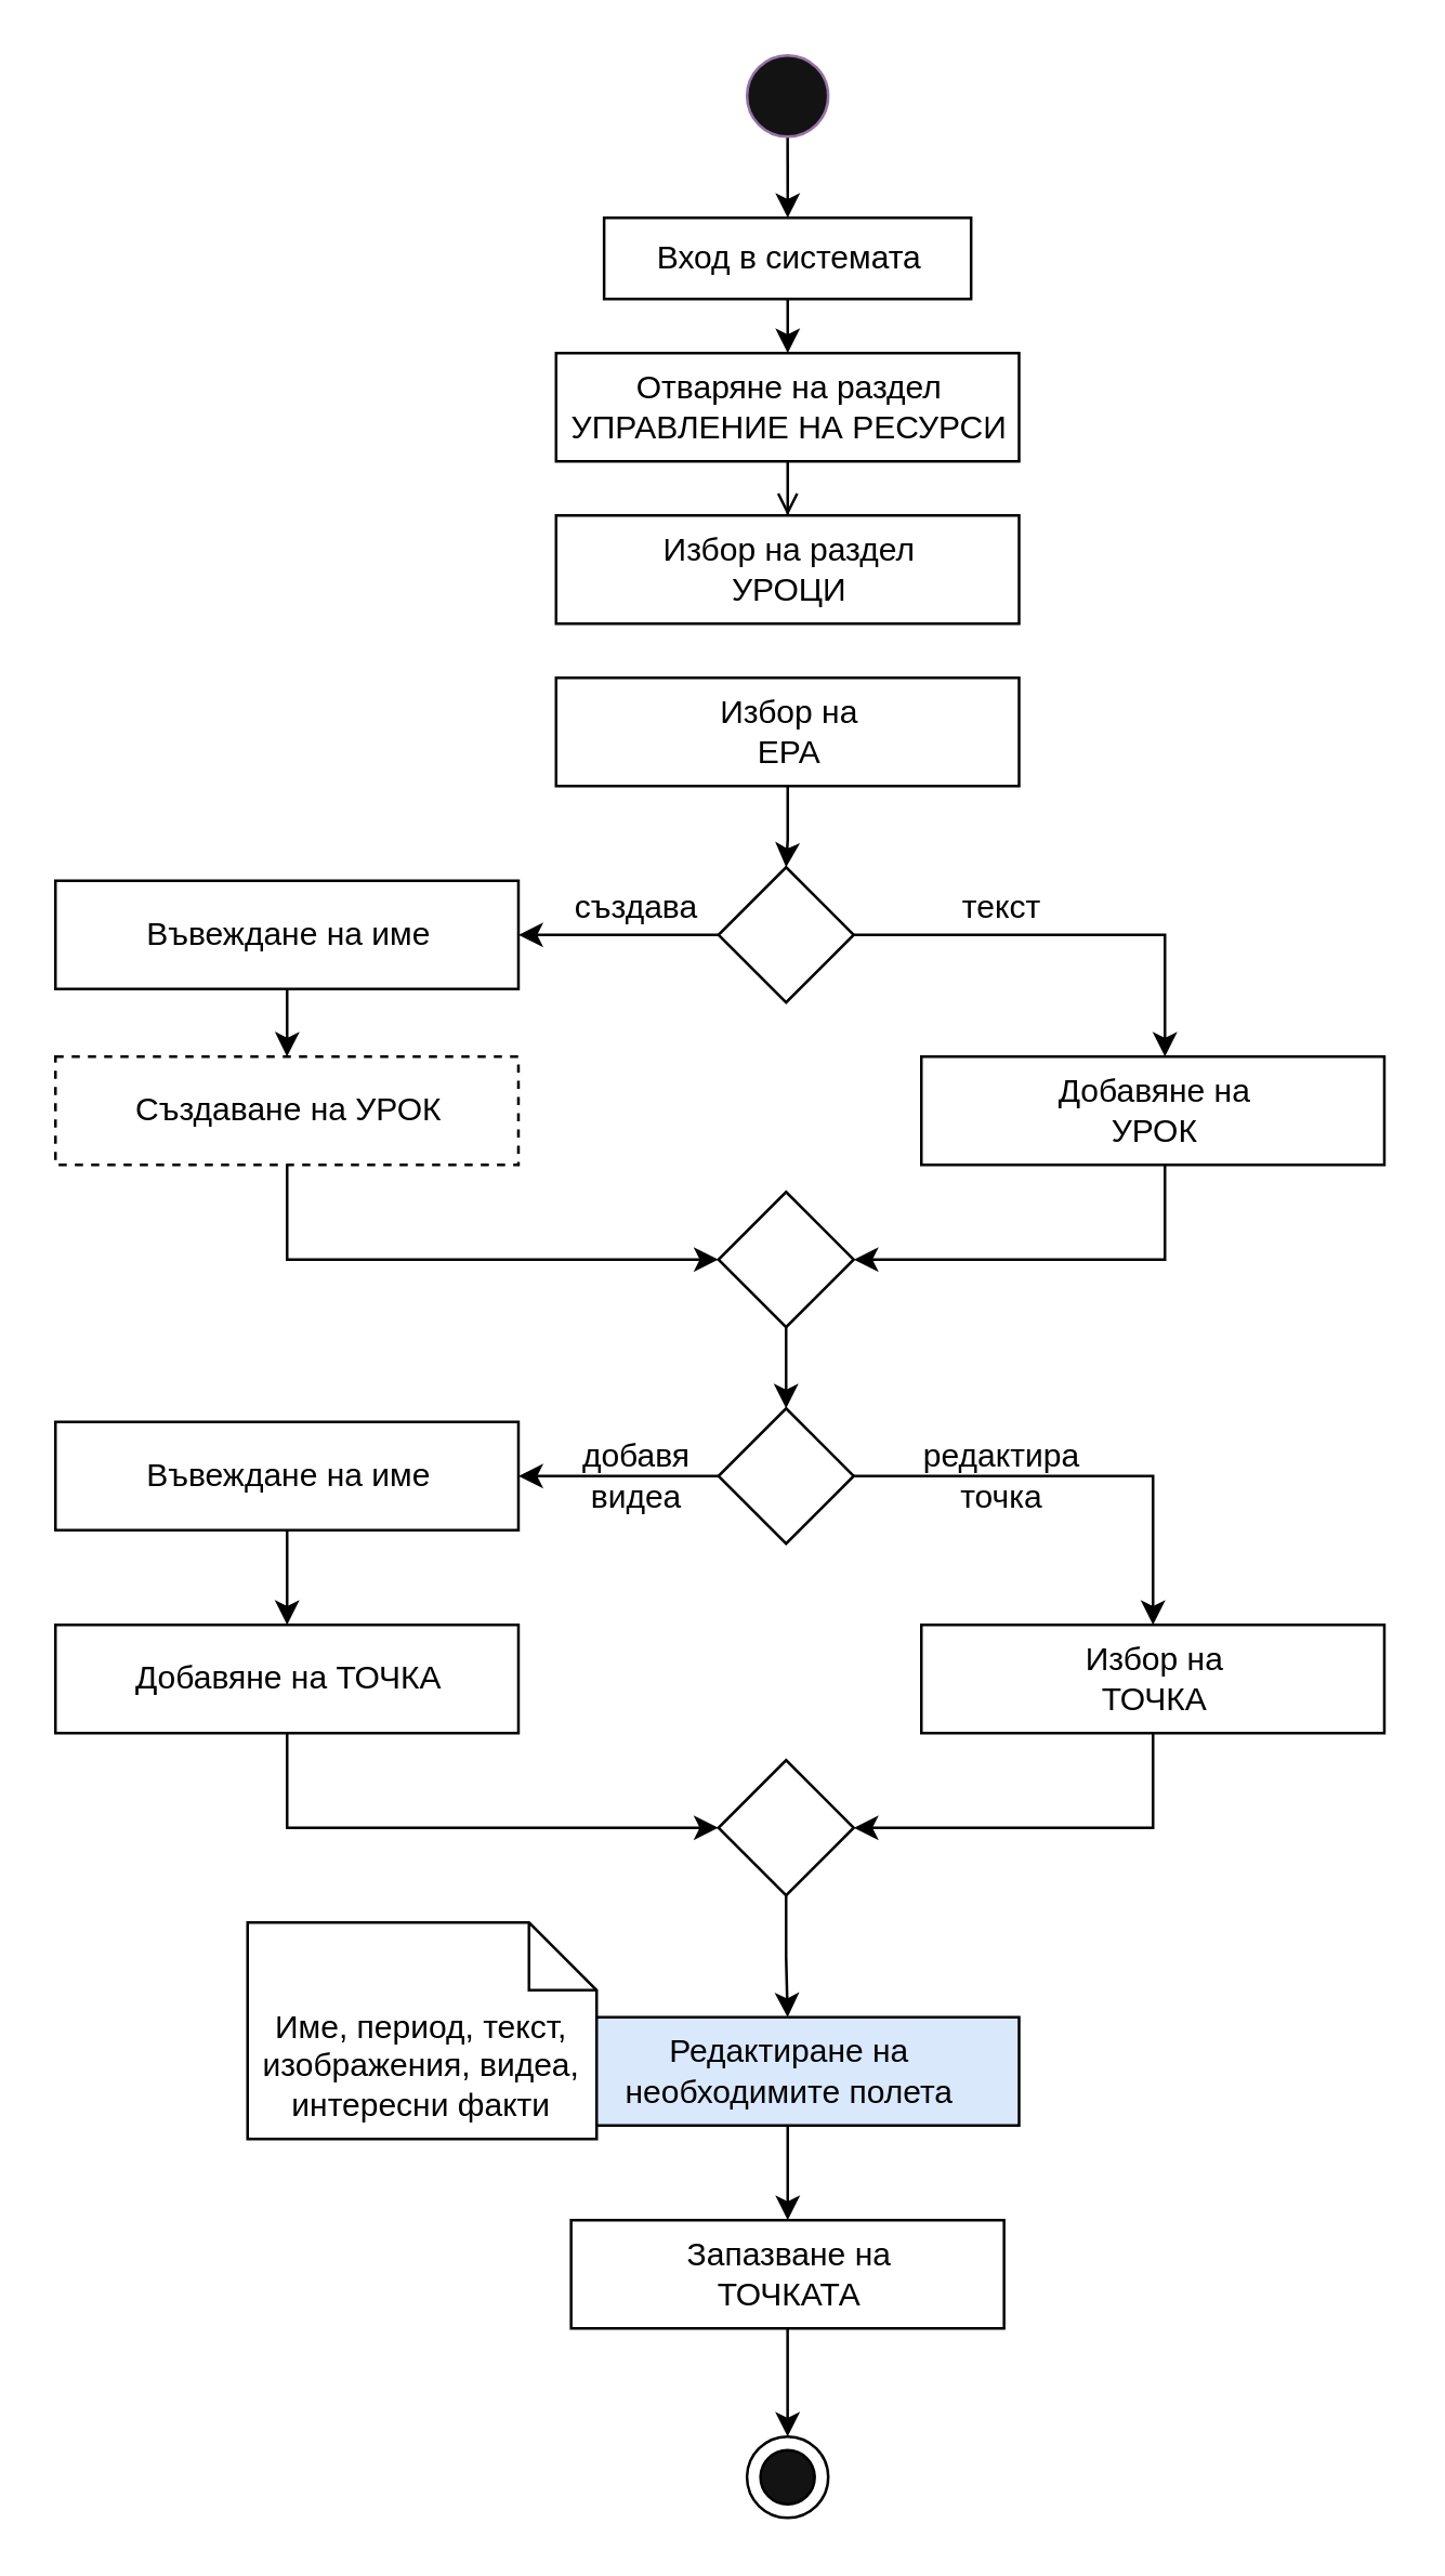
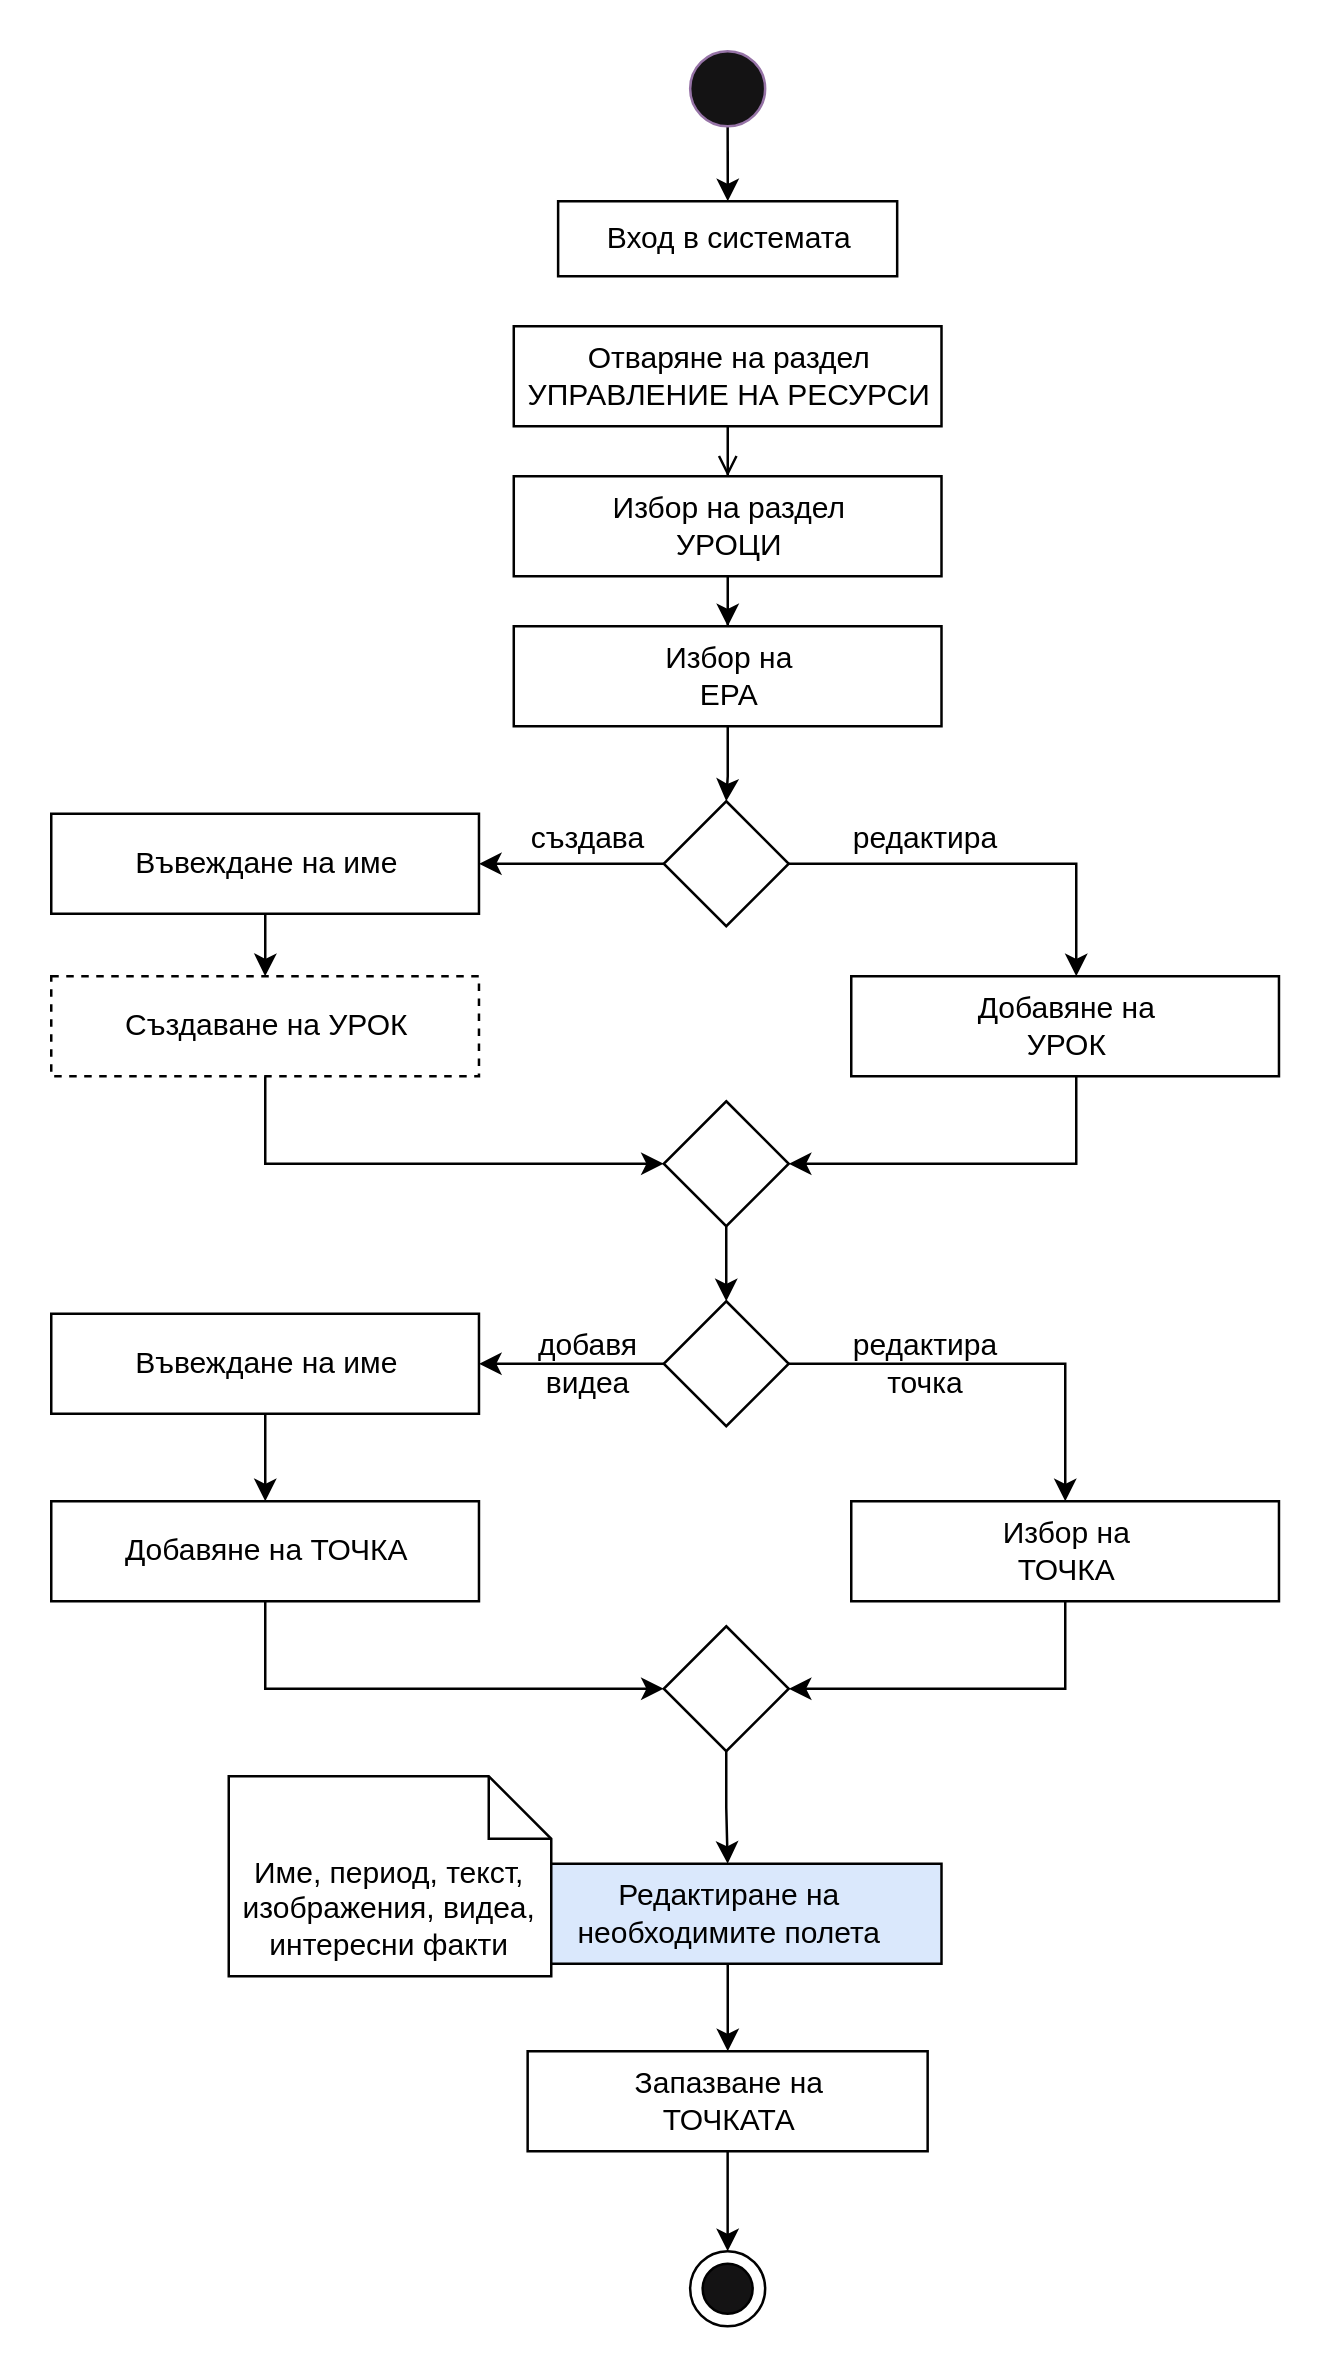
  <mxCell id="0" />
  <mxCell id="1" parent="0" />
  <mxCell id="2" style="edgeStyle=orthogonalEdgeStyle;rounded=0;orthogonalLoop=1;jettySize=auto;html=1;" parent="1" source="3" target="5" edge="1"><mxGeometry relative="1" as="geometry" /></mxCell>
  <mxCell id="3" value="" style="ellipse;html=1;fillColor=#141314;strokeColor=#9673a6;" parent="1" vertex="1"><mxGeometry x="275.56" y="20" width="30" height="30" as="geometry" /></mxCell>
- <mxCell id="4" style="edgeStyle=orthogonalEdgeStyle;rounded=0;orthogonalLoop=1;jettySize=auto;html=1;" parent="1" source="5" target="7" edge="1"><mxGeometry relative="1" as="geometry" /></mxCell>
  <mxCell id="5" value="Вход в системата" style="html=1;dashed=0;whitespace=wrap;" parent="1" vertex="1"><mxGeometry x="222.75" y="80" width="135.62" height="30" as="geometry" /></mxCell>
  <mxCell id="6" style="edgeStyle=orthogonalEdgeStyle;rounded=0;orthogonalLoop=1;jettySize=auto;html=1;endArrow=open;" parent="1" source="7" target="9" edge="1"><mxGeometry relative="1" as="geometry" /></mxCell>
  <mxCell id="7" value="Отваряне на раздел&lt;br&gt;УПРАВЛЕНИЕ НА РЕСУРСИ" style="html=1;dashed=0;whitespace=wrap;" parent="1" vertex="1"><mxGeometry x="205.01" y="130" width="171.09" height="40" as="geometry" /></mxCell>
+ <mxCell id="8" style="edgeStyle=orthogonalEdgeStyle;rounded=0;orthogonalLoop=1;jettySize=auto;html=1;" edge="1" parent="1" source="9" target="11"><mxGeometry relative="1" as="geometry" /></mxCell>
  <mxCell id="9" value="Избор на раздел&lt;br&gt;УРОЦИ" style="html=1;dashed=0;whitespace=wrap;" parent="1" vertex="1"><mxGeometry x="205.01" y="190" width="171.09" height="40" as="geometry" /></mxCell>
  <mxCell id="10" style="edgeStyle=orthogonalEdgeStyle;rounded=0;orthogonalLoop=1;jettySize=auto;html=1;" edge="1" parent="1" source="11" target="14"><mxGeometry relative="1" as="geometry" /></mxCell>
  <mxCell id="11" value="Избор на&lt;br&gt;ЕРА" style="html=1;dashed=0;whitespace=wrap;" vertex="1" parent="1"><mxGeometry x="205.01" y="250" width="171.09" height="40" as="geometry" /></mxCell>
  <mxCell id="12" style="edgeStyle=orthogonalEdgeStyle;rounded=0;orthogonalLoop=1;jettySize=auto;html=1;" edge="1" parent="1" source="14" target="16"><mxGeometry relative="1" as="geometry"><Array as="points"><mxPoint x="430" y="345" /></Array></mxGeometry></mxCell>
  <mxCell id="13" style="edgeStyle=orthogonalEdgeStyle;rounded=0;orthogonalLoop=1;jettySize=auto;html=1;" edge="1" parent="1" source="14" target="18"><mxGeometry relative="1" as="geometry" /></mxCell>
  <mxCell id="14" value="" style="rhombus;whiteSpace=wrap;html=1;" vertex="1" parent="1"><mxGeometry x="265" y="320" width="50" height="50" as="geometry" /></mxCell>
  <mxCell id="15" style="edgeStyle=orthogonalEdgeStyle;rounded=0;orthogonalLoop=1;jettySize=auto;html=1;" edge="1" parent="1" source="16" target="24"><mxGeometry relative="1" as="geometry"><Array as="points"><mxPoint x="430" y="465" /></Array></mxGeometry></mxCell>
  <mxCell id="16" value="Добавяне на&lt;br&gt;УРОК" style="html=1;dashed=0;whitespace=wrap;" vertex="1" parent="1"><mxGeometry x="340" y="390" width="171.09" height="40" as="geometry" /></mxCell>
  <mxCell id="17" style="edgeStyle=orthogonalEdgeStyle;rounded=0;orthogonalLoop=1;jettySize=auto;html=1;entryX=0.5;entryY=0;entryDx=0;entryDy=0;" edge="1" parent="1" source="18" target="20"><mxGeometry relative="1" as="geometry" /></mxCell>
  <mxCell id="18" value="Въвеждане на име" style="html=1;dashed=0;whitespace=wrap;" vertex="1" parent="1"><mxGeometry x="20" y="325" width="171.09" height="40" as="geometry" /></mxCell>
  <mxCell id="19" style="edgeStyle=orthogonalEdgeStyle;rounded=0;orthogonalLoop=1;jettySize=auto;html=1;" edge="1" parent="1" source="20" target="24"><mxGeometry relative="1" as="geometry"><Array as="points"><mxPoint x="106" y="465" /></Array></mxGeometry></mxCell>
  <mxCell id="20" value="Създаване на УРОК" style="html=1;dashed=1;whitespace=wrap;" vertex="1" parent="1"><mxGeometry x="20" y="390" width="171.09" height="40" as="geometry" /></mxCell>
  <mxCell id="21" value="създава" style="text;html=1;strokeColor=none;fillColor=none;align=center;verticalAlign=middle;whiteSpace=wrap;rounded=0;" vertex="1" parent="1"><mxGeometry x="205.01" y="320" width="60" height="30" as="geometry" /></mxCell>
- <mxCell id="22" value="текст" style="text;html=1;strokeColor=none;fillColor=none;align=center;verticalAlign=middle;whiteSpace=wrap;rounded=0;" vertex="1" parent="1"><mxGeometry x="340" y="320" width="60" height="30" as="geometry" /></mxCell>
+ <mxCell id="22" value="редактира" style="text;html=1;strokeColor=none;fillColor=none;align=center;verticalAlign=middle;whiteSpace=wrap;rounded=0;" vertex="1" parent="1"><mxGeometry x="340" y="320" width="60" height="30" as="geometry" /></mxCell>
  <mxCell id="23" style="edgeStyle=orthogonalEdgeStyle;rounded=0;orthogonalLoop=1;jettySize=auto;html=1;" edge="1" parent="1" source="24" target="27"><mxGeometry relative="1" as="geometry" /></mxCell>
  <mxCell id="24" value="" style="rhombus;whiteSpace=wrap;html=1;" vertex="1" parent="1"><mxGeometry x="265" y="440" width="50" height="50" as="geometry" /></mxCell>
  <mxCell id="25" style="edgeStyle=orthogonalEdgeStyle;rounded=0;orthogonalLoop=1;jettySize=auto;html=1;entryX=1;entryY=0.5;entryDx=0;entryDy=0;" edge="1" parent="1" source="27" target="29"><mxGeometry relative="1" as="geometry"><mxPoint x="160" y="545" as="targetPoint" /></mxGeometry></mxCell>
  <mxCell id="26" style="edgeStyle=orthogonalEdgeStyle;rounded=0;orthogonalLoop=1;jettySize=auto;html=1;" edge="1" parent="1" source="27" target="31"><mxGeometry relative="1" as="geometry" /></mxCell>
  <mxCell id="27" value="" style="rhombus;whiteSpace=wrap;html=1;" vertex="1" parent="1"><mxGeometry x="265" y="520" width="50" height="50" as="geometry" /></mxCell>
  <mxCell id="28" style="edgeStyle=orthogonalEdgeStyle;rounded=0;orthogonalLoop=1;jettySize=auto;html=1;" edge="1" parent="1" source="29" target="35"><mxGeometry relative="1" as="geometry" /></mxCell>
  <mxCell id="29" value="Въвеждане на име" style="html=1;dashed=0;whitespace=wrap;" vertex="1" parent="1"><mxGeometry x="20" y="525" width="171.09" height="40" as="geometry" /></mxCell>
  <mxCell id="30" style="edgeStyle=orthogonalEdgeStyle;rounded=0;orthogonalLoop=1;jettySize=auto;html=1;entryX=1;entryY=0.5;entryDx=0;entryDy=0;" edge="1" parent="1" source="31" target="37"><mxGeometry relative="1" as="geometry"><Array as="points"><mxPoint x="426" y="675" /></Array></mxGeometry></mxCell>
  <mxCell id="31" value="Избор на&lt;br&gt;ТОЧКА" style="html=1;dashed=0;whitespace=wrap;" vertex="1" parent="1"><mxGeometry x="340" y="600" width="171.09" height="40" as="geometry" /></mxCell>
  <mxCell id="32" value="добавя&lt;br&gt;видеа" style="text;html=1;strokeColor=none;fillColor=none;align=center;verticalAlign=middle;whiteSpace=wrap;rounded=0;" vertex="1" parent="1"><mxGeometry x="205" y="530" width="60" height="30" as="geometry" /></mxCell>
  <mxCell id="33" value="редактира&lt;br&gt;точка" style="text;html=1;strokeColor=none;fillColor=none;align=center;verticalAlign=middle;whiteSpace=wrap;rounded=0;" vertex="1" parent="1"><mxGeometry x="340" y="530" width="60" height="30" as="geometry" /></mxCell>
  <mxCell id="34" style="edgeStyle=orthogonalEdgeStyle;rounded=0;orthogonalLoop=1;jettySize=auto;html=1;" edge="1" parent="1" source="35" target="37"><mxGeometry relative="1" as="geometry"><Array as="points"><mxPoint x="106" y="675" /></Array></mxGeometry></mxCell>
  <mxCell id="35" value="Добавяне на ТОЧКА" style="html=1;dashed=0;whitespace=wrap;" vertex="1" parent="1"><mxGeometry x="20" y="600" width="171.09" height="40" as="geometry" /></mxCell>
  <mxCell id="36" style="edgeStyle=orthogonalEdgeStyle;rounded=0;orthogonalLoop=1;jettySize=auto;html=1;entryX=0.5;entryY=0;entryDx=0;entryDy=0;" edge="1" parent="1" source="37" target="39"><mxGeometry relative="1" as="geometry" /></mxCell>
  <mxCell id="37" value="" style="rhombus;whiteSpace=wrap;html=1;" vertex="1" parent="1"><mxGeometry x="265" y="650" width="50" height="50" as="geometry" /></mxCell>
  <mxCell id="38" style="edgeStyle=orthogonalEdgeStyle;rounded=0;orthogonalLoop=1;jettySize=auto;html=1;" edge="1" parent="1" source="39" target="42"><mxGeometry relative="1" as="geometry" /></mxCell>
  <mxCell id="39" value="Редактиране на&lt;br&gt;необходимите полета" style="html=1;dashed=0;whitespace=wrap;fillColor=#dae8fc;" vertex="1" parent="1"><mxGeometry x="205.01" y="745" width="171.09" height="40" as="geometry" /></mxCell>
  <mxCell id="40" value="Име, период, текст, изображения, видеа, интересни факти" style="shape=note2;boundedLbl=1;whiteSpace=wrap;html=1;size=25;verticalAlign=top;align=center;" vertex="1" parent="1"><mxGeometry x="91" y="710" width="129" height="80" as="geometry" /></mxCell>
  <mxCell id="41" style="edgeStyle=orthogonalEdgeStyle;rounded=0;orthogonalLoop=1;jettySize=auto;html=1;entryX=0.5;entryY=0;entryDx=0;entryDy=0;" edge="1" parent="1" source="42" target="43"><mxGeometry relative="1" as="geometry" /></mxCell>
  <mxCell id="42" value="Запазване на&lt;br&gt;ТОЧКАТА" style="html=1;dashed=0;whitespace=wrap;" vertex="1" parent="1"><mxGeometry x="210.56" y="820" width="160" height="40" as="geometry" /></mxCell>
  <mxCell id="43" value="" style="ellipse;whiteSpace=wrap;html=1;aspect=fixed;" vertex="1" parent="1"><mxGeometry x="275.56" y="900" width="30" height="30" as="geometry" /></mxCell>
  <mxCell id="44" value="" style="ellipse;whiteSpace=wrap;html=1;aspect=fixed;fillColor=#141314;" vertex="1" parent="1"><mxGeometry x="280.56" y="905" width="20" height="20" as="geometry" /></mxCell>
